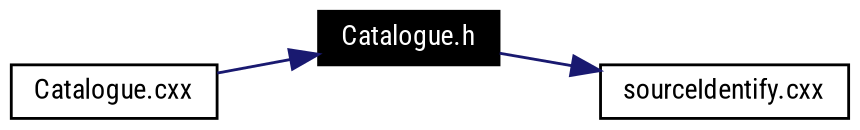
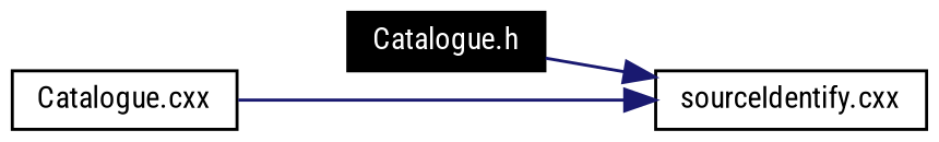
  digraph {
    fontname="Roboto Condensed"
    rankdir=LR
    node [color=black fontname="Roboto Condensed" fontsize=10 shape=box]
    edge [color=midnightblue fontname="Roboto Condensed" fontsize=10 style=solid]
    n1 [fontcolor=white height=0.2 label="Catalogue.h" style=filled width=0.4]
    n2 [height=0.2 label="sourceIdentify.cxx" width=0.4]
    n3 [height=0.2 label="Catalogue.cxx" width=0.4]
    n1 -> n2
-   n3 -> n1
+   n3 -> n2
  }
